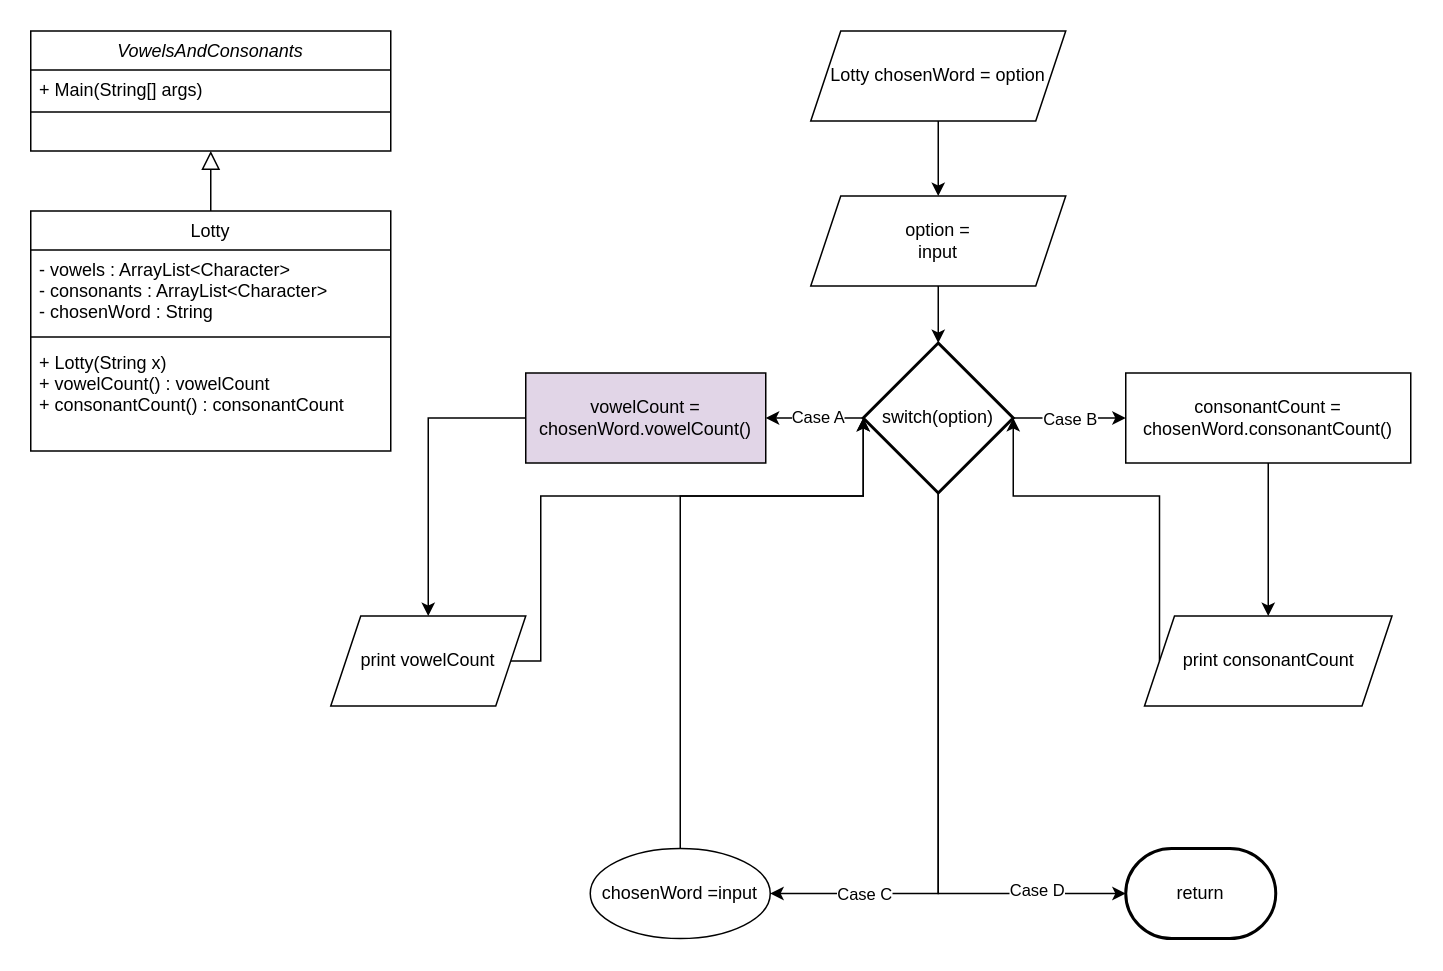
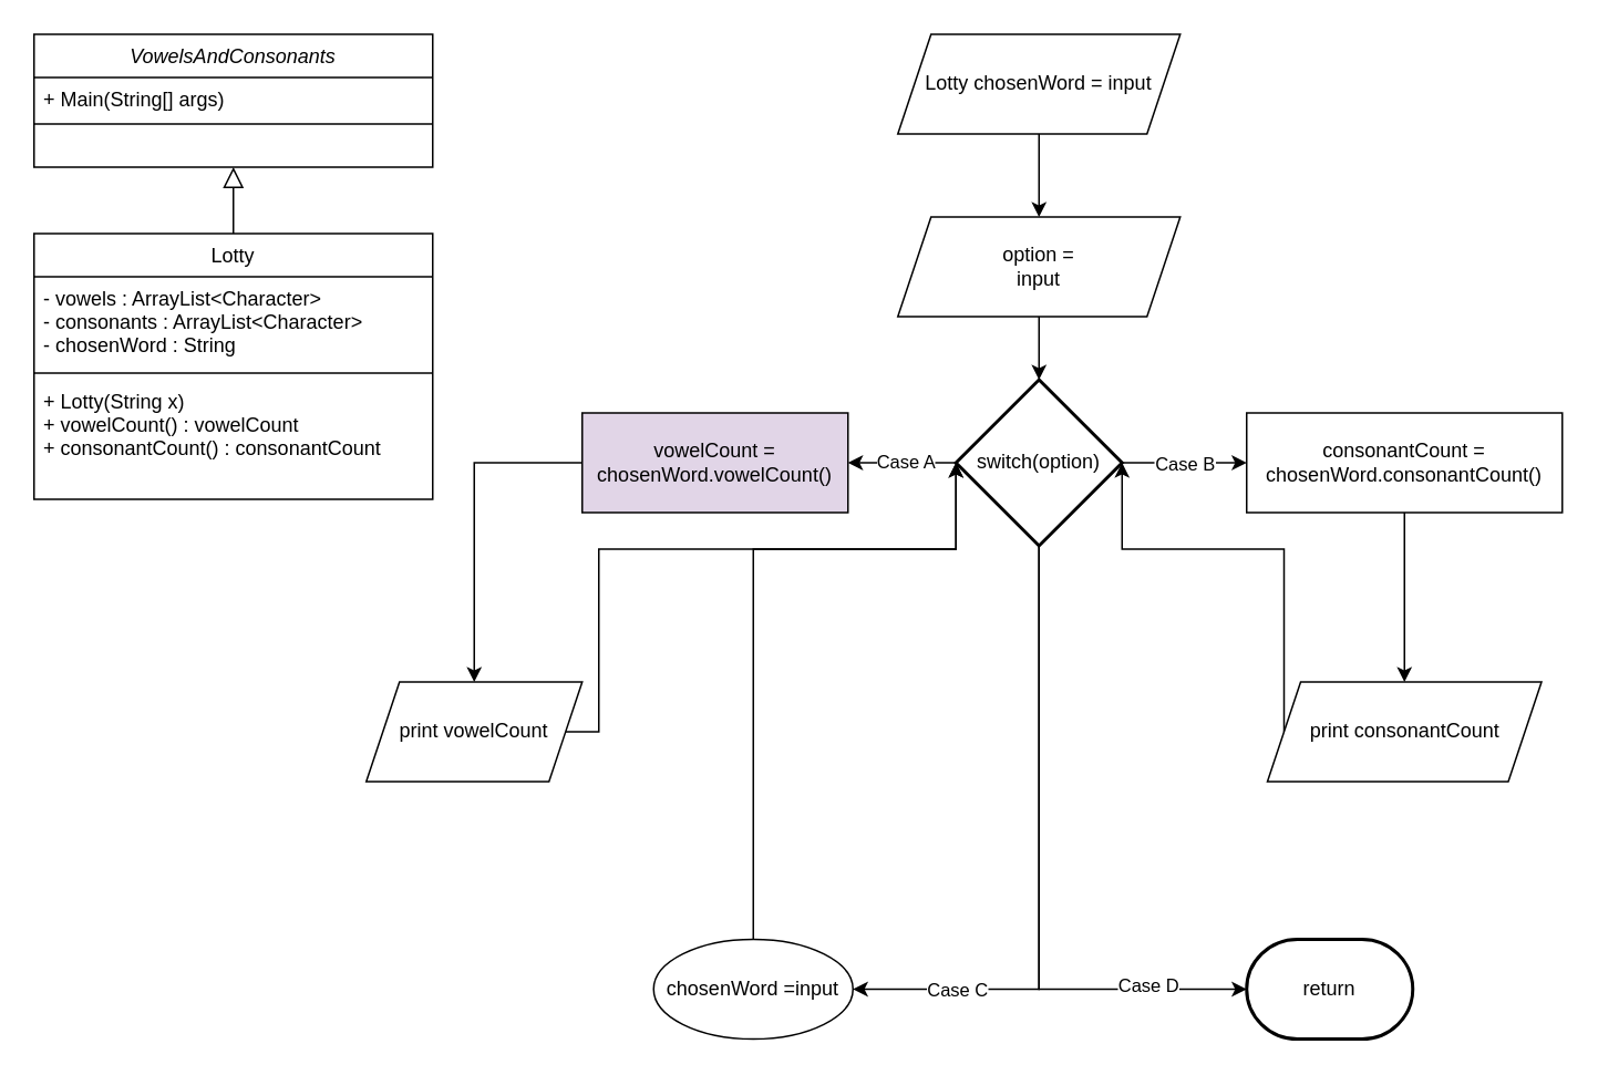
  <mxCell id="0" />
  <mxCell id="1" parent="0" />
  <mxCell id="2" value="VowelsAndConsonants" style="swimlane;fontStyle=2;align=center;verticalAlign=top;childLayout=stackLayout;horizontal=1;startSize=26;horizontalStack=0;resizeParent=1;resizeLast=0;collapsible=1;marginBottom=0;rounded=0;shadow=0;strokeWidth=1;" parent="1" vertex="1"><mxGeometry x="20" y="20" width="240" height="80" as="geometry"><mxRectangle x="230" y="140" width="160" height="26" as="alternateBounds" /></mxGeometry></mxCell>
  <mxCell id="3" value="+ Main(String[] args)" style="text;align=left;verticalAlign=top;spacingLeft=4;spacingRight=4;overflow=hidden;rotatable=0;points=[[0,0.5],[1,0.5]];portConstraint=eastwest;" parent="2" vertex="1"><mxGeometry y="26" width="240" height="24" as="geometry" /></mxCell>
  <mxCell id="4" value="" style="line;html=1;strokeWidth=1;align=left;verticalAlign=middle;spacingTop=-1;spacingLeft=3;spacingRight=3;rotatable=0;labelPosition=right;points=[];portConstraint=eastwest;" parent="2" vertex="1"><mxGeometry y="50" width="240" height="8" as="geometry" /></mxCell>
  <mxCell id="5" value="Lotty" style="swimlane;fontStyle=0;align=center;verticalAlign=top;childLayout=stackLayout;horizontal=1;startSize=26;horizontalStack=0;resizeParent=1;resizeLast=0;collapsible=1;marginBottom=0;rounded=0;shadow=0;strokeWidth=1;" parent="1" vertex="1"><mxGeometry x="20" y="140" width="240" height="160" as="geometry"><mxRectangle x="130" y="380" width="160" height="26" as="alternateBounds" /></mxGeometry></mxCell>
  <mxCell id="6" value="- vowels : ArrayList&lt;Character&gt;&#10;- consonants : ArrayList&lt;Character&gt;&#10;- chosenWord : String&#10;" style="text;align=left;verticalAlign=top;spacingLeft=4;spacingRight=4;overflow=hidden;rotatable=0;points=[[0,0.5],[1,0.5]];portConstraint=eastwest;" parent="5" vertex="1"><mxGeometry y="26" width="240" height="54" as="geometry" /></mxCell>
  <mxCell id="7" value="" style="line;html=1;strokeWidth=1;align=left;verticalAlign=middle;spacingTop=-1;spacingLeft=3;spacingRight=3;rotatable=0;labelPosition=right;points=[];portConstraint=eastwest;" parent="5" vertex="1"><mxGeometry y="80" width="240" height="8" as="geometry" /></mxCell>
  <mxCell id="8" value="+ Lotty(String x)&#10;+ vowelCount() : vowelCount&#10;+ consonantCount() : consonantCount&#10;" style="text;align=left;verticalAlign=top;spacingLeft=4;spacingRight=4;overflow=hidden;rotatable=0;points=[[0,0.5],[1,0.5]];portConstraint=eastwest;" parent="5" vertex="1"><mxGeometry y="88" width="240" height="72" as="geometry" /></mxCell>
  <mxCell id="9" value="" style="endArrow=block;endSize=10;endFill=0;shadow=0;strokeWidth=1;rounded=0;edgeStyle=elbowEdgeStyle;elbow=vertical;" parent="1" source="5" target="2" edge="1"><mxGeometry width="160" relative="1" as="geometry"><mxPoint x="180" y="183" as="sourcePoint" /><mxPoint x="180" y="183" as="targetPoint" /></mxGeometry></mxCell>
  <mxCell id="10" style="edgeStyle=orthogonalEdgeStyle;rounded=0;orthogonalLoop=1;jettySize=auto;html=1;" edge="1" parent="1" source="11" target="13"><mxGeometry relative="1" as="geometry" /></mxCell>
- <mxCell id="11" value="Lotty chosenWord = option" style="shape=parallelogram;perimeter=parallelogramPerimeter;whiteSpace=wrap;html=1;fixedSize=1;" vertex="1" parent="1"><mxGeometry x="540" y="20" width="170" height="60" as="geometry" /></mxCell>
+ <mxCell id="11" value="Lotty chosenWord = input" style="shape=parallelogram;perimeter=parallelogramPerimeter;whiteSpace=wrap;html=1;fixedSize=1;" vertex="1" parent="1"><mxGeometry x="540" y="20" width="170" height="60" as="geometry" /></mxCell>
  <mxCell id="12" style="edgeStyle=orthogonalEdgeStyle;rounded=0;orthogonalLoop=1;jettySize=auto;html=1;" edge="1" parent="1" source="13" target="19"><mxGeometry relative="1" as="geometry" /></mxCell>
  <mxCell id="13" value="&lt;div&gt;option =&lt;/div&gt;&lt;div&gt;input&lt;br&gt; &lt;/div&gt;" style="shape=parallelogram;perimeter=parallelogramPerimeter;whiteSpace=wrap;html=1;fixedSize=1;" vertex="1" parent="1"><mxGeometry x="540" y="130" width="170" height="60" as="geometry" /></mxCell>
  <mxCell id="14" style="edgeStyle=orthogonalEdgeStyle;rounded=0;orthogonalLoop=1;jettySize=auto;html=1;" edge="1" parent="1" source="19"><mxGeometry relative="1" as="geometry"><mxPoint x="510" y="278" as="targetPoint" /></mxGeometry></mxCell>
  <mxCell id="15" value="Case A" style="edgeLabel;html=1;align=center;verticalAlign=middle;resizable=0;points=[];" vertex="1" connectable="0" parent="14"><mxGeometry x="-0.059" y="-1" relative="1" as="geometry"><mxPoint as="offset" /></mxGeometry></mxCell>
  <mxCell id="16" value="Case B" style="edgeStyle=orthogonalEdgeStyle;rounded=0;orthogonalLoop=1;jettySize=auto;html=1;entryX=0;entryY=0.5;entryDx=0;entryDy=0;" edge="1" parent="1" source="19"><mxGeometry relative="1" as="geometry"><mxPoint x="750" y="278" as="targetPoint" /></mxGeometry></mxCell>
  <mxCell id="17" style="edgeStyle=orthogonalEdgeStyle;rounded=0;orthogonalLoop=1;jettySize=auto;html=1;" edge="1" parent="1" source="19" target="29"><mxGeometry relative="1" as="geometry"><Array as="points"><mxPoint x="625" y="595" /></Array></mxGeometry></mxCell>
  <mxCell id="18" value="Case C" style="edgeLabel;html=1;align=center;verticalAlign=middle;resizable=0;points=[];" vertex="1" connectable="0" parent="17"><mxGeometry x="0.622" relative="1" as="geometry"><mxPoint x="-10" as="offset" /></mxGeometry></mxCell>
  <mxCell id="19" value="switch(option)" style="strokeWidth=2;html=1;shape=mxgraph.flowchart.decision;whiteSpace=wrap;" vertex="1" parent="1"><mxGeometry x="575" y="228" width="100" height="100" as="geometry" /></mxCell>
  <mxCell id="20" style="edgeStyle=orthogonalEdgeStyle;rounded=0;orthogonalLoop=1;jettySize=auto;html=1;entryX=0.5;entryY=0;entryDx=0;entryDy=0;" edge="1" parent="1" source="21" target="27"><mxGeometry relative="1" as="geometry" /></mxCell>
  <mxCell id="21" value="consonantCount = chosenWord.consonantCount()" style="rounded=0;whiteSpace=wrap;html=1;" vertex="1" parent="1"><mxGeometry x="750" y="248" width="190" height="60" as="geometry" /></mxCell>
  <mxCell id="22" style="edgeStyle=orthogonalEdgeStyle;rounded=0;orthogonalLoop=1;jettySize=auto;html=1;entryX=0.5;entryY=0;entryDx=0;entryDy=0;" edge="1" parent="1" source="23" target="25"><mxGeometry relative="1" as="geometry"><Array as="points"><mxPoint x="285" y="278" /></Array></mxGeometry></mxCell>
  <mxCell id="23" value="vowelCount = chosenWord.vowelCount()" style="rounded=0;whiteSpace=wrap;html=1;fillColor=#e1d5e7;" vertex="1" parent="1"><mxGeometry x="350" y="248" width="160" height="60" as="geometry" /></mxCell>
  <mxCell id="24" style="edgeStyle=orthogonalEdgeStyle;rounded=0;orthogonalLoop=1;jettySize=auto;html=1;entryX=0;entryY=0.5;entryDx=0;entryDy=0;entryPerimeter=0;" edge="1" parent="1" source="25" target="19"><mxGeometry relative="1" as="geometry"><mxPoint x="550" y="330" as="targetPoint" /><Array as="points"><mxPoint x="360" y="440" /><mxPoint x="360" y="330" /><mxPoint x="575" y="330" /></Array></mxGeometry></mxCell>
  <mxCell id="25" value="print vowelCount" style="shape=parallelogram;perimeter=parallelogramPerimeter;whiteSpace=wrap;html=1;fixedSize=1;" vertex="1" parent="1"><mxGeometry x="220" y="410" width="130" height="60" as="geometry" /></mxCell>
  <mxCell id="26" style="edgeStyle=orthogonalEdgeStyle;rounded=0;orthogonalLoop=1;jettySize=auto;html=1;entryX=1;entryY=0.5;entryDx=0;entryDy=0;entryPerimeter=0;exitX=0;exitY=0.5;exitDx=0;exitDy=0;" edge="1" parent="1" source="27" target="19"><mxGeometry relative="1" as="geometry"><mxPoint x="690" y="300" as="targetPoint" /><Array as="points"><mxPoint x="773" y="330" /><mxPoint x="675" y="330" /></Array></mxGeometry></mxCell>
  <mxCell id="27" value="print consonantCount" style="shape=parallelogram;perimeter=parallelogramPerimeter;whiteSpace=wrap;html=1;fixedSize=1;" vertex="1" parent="1"><mxGeometry x="762.5" y="410" width="165" height="60" as="geometry" /></mxCell>
  <mxCell id="28" style="edgeStyle=orthogonalEdgeStyle;rounded=0;orthogonalLoop=1;jettySize=auto;html=1;entryX=0;entryY=0.5;entryDx=0;entryDy=0;entryPerimeter=0;" edge="1" parent="1" source="29" target="19"><mxGeometry relative="1" as="geometry"><mxPoint x="570" y="290" as="targetPoint" /><Array as="points"><mxPoint x="453" y="330" /><mxPoint x="575" y="330" /></Array></mxGeometry></mxCell>
  <mxCell id="29" value="chosenWord =input" style="ellipse;whiteSpace=wrap;html=1;" vertex="1" parent="1"><mxGeometry x="393" y="565" width="120" height="60" as="geometry" /></mxCell>
  <mxCell id="30" value="" style="endArrow=classic;html=1;rounded=0;exitX=0.5;exitY=1;exitDx=0;exitDy=0;exitPerimeter=0;entryX=0;entryY=0.5;entryDx=0;entryDy=0;entryPerimeter=0;" edge="1" parent="1" source="19" target="32"><mxGeometry width="50" height="50" relative="1" as="geometry"><mxPoint x="620" y="370" as="sourcePoint" /><mxPoint x="720" y="510" as="targetPoint" /><Array as="points"><mxPoint x="625" y="595" /><mxPoint x="700" y="595" /></Array></mxGeometry></mxCell>
  <mxCell id="31" value="Case D" style="edgeLabel;html=1;align=center;verticalAlign=middle;resizable=0;points=[];" vertex="1" connectable="0" parent="30"><mxGeometry x="0.696" y="3" relative="1" as="geometry"><mxPoint as="offset" /></mxGeometry></mxCell>
  <mxCell id="32" value="return" style="strokeWidth=2;html=1;shape=mxgraph.flowchart.terminator;whiteSpace=wrap;" vertex="1" parent="1"><mxGeometry x="750" y="565" width="100" height="60" as="geometry" /></mxCell>
